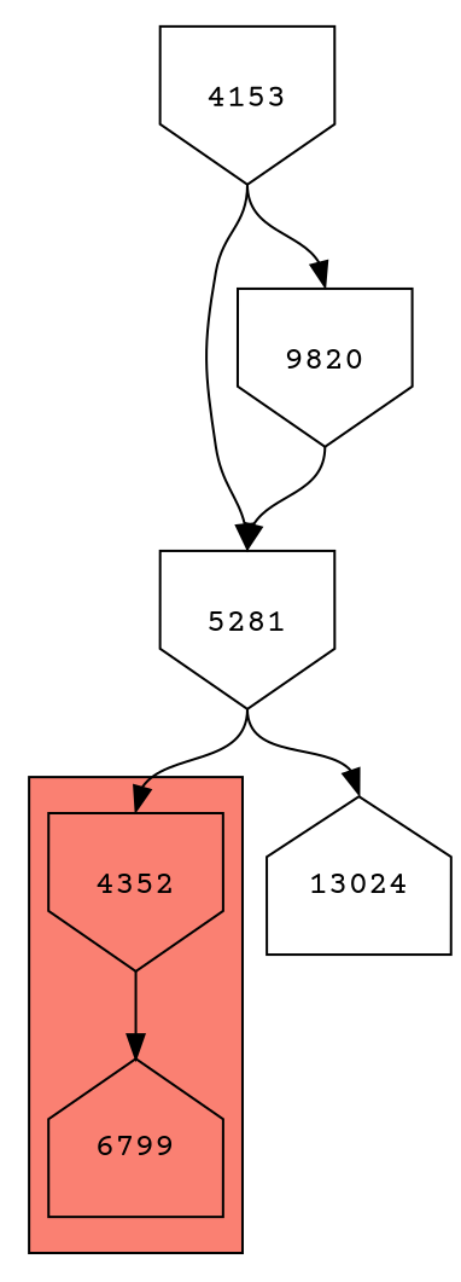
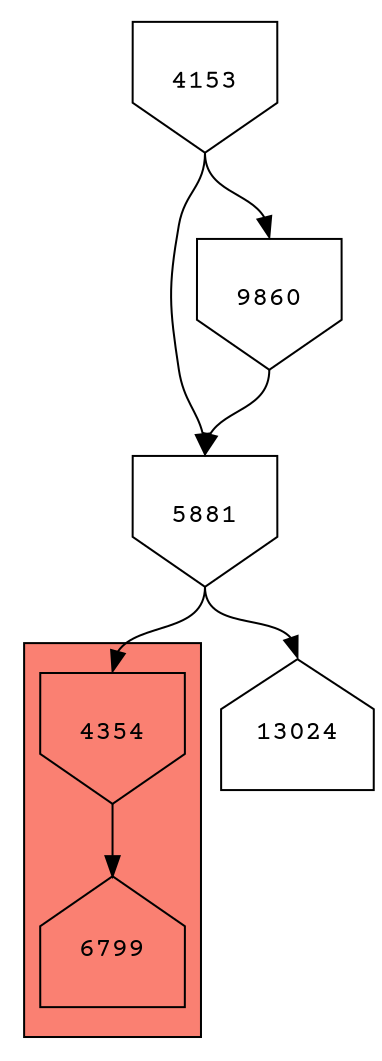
  digraph {
    fontname="Courier Prime"
    node [fontname="Courier Prime" shape=invhouse]
    edge [fontname="Courier Prime" headport=n tailport=s]
-   4354 [height=1 width=1 label=4352]
+   4354 [height=1 width=1]
    n2 [height=1 label=6799 shape=house width=1]
-   5281 [height=1 width=1]
+   5281 [height=1 width=1 label=5881]
    n4 [height=1 label=13024 shape=house width=1]
    n5 [height=1 label=4153 width=1]
-   9820 [height=1 width=1]
+   9820 [height=1 width=1 label=9860]
    subgraph cluster_1 {
      fillcolor=salmon
      style=filled
      4354
      n2
    }
    4354 -> n2
    5281 -> 4354
    5281 -> n4
    n5 -> 5281
    n5 -> 9820
    9820 -> 5281
  }
